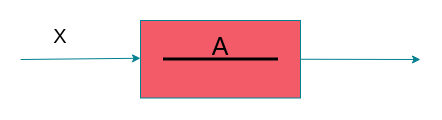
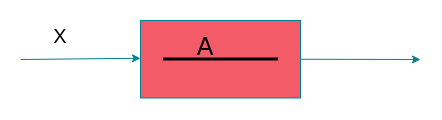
  <mxCell id="0" />
  <mxCell id="1" parent="0" />
  <mxCell id="2" value="" style="rounded=0;whiteSpace=wrap;html=1;fillColor=#F45B69;strokeColor=#028090;labelBackgroundColor=none;fontColor=#E4FDE1;" parent="1" vertex="1"><mxGeometry x="140" y="20" width="160" height="77.5" as="geometry" /></mxCell>
  <mxCell id="3" value="" style="endArrow=classic;html=1;rounded=0;entryX=0.145;entryY=0.145;entryDx=0;entryDy=0;entryPerimeter=0;labelBackgroundColor=none;strokeColor=#028090;fontColor=default;" parent="1" edge="1"><mxGeometry width="50" height="50" relative="1" as="geometry"><mxPoint x="20.14" y="59" as="sourcePoint" /><mxPoint x="139.997" y="57.75" as="targetPoint" /></mxGeometry></mxCell>
  <mxCell id="4" value="" style="endArrow=classic;html=1;rounded=0;exitX=1;exitY=0.5;exitDx=0;exitDy=0;labelBackgroundColor=none;strokeColor=#028090;fontColor=default;" parent="1" edge="1"><mxGeometry width="50" height="50" relative="1" as="geometry"><mxPoint x="300" y="58.75" as="sourcePoint" /><mxPoint x="420" y="59" as="targetPoint" /></mxGeometry></mxCell>
  <mxCell id="5" value="&lt;font style=&quot;font-size: 20px;&quot;&gt;X&lt;/font&gt;" style="text;html=1;align=center;verticalAlign=middle;whiteSpace=wrap;rounded=0;labelBackgroundColor=none;fillColor=none;fontColor=#000000;" parent="1" vertex="1"><mxGeometry x="30" y="20" width="60" height="30" as="geometry" /></mxCell>
- <mxCell id="6" value="&lt;font style=&quot;font-size: 25px;&quot;&gt;A&lt;/font&gt;" style="text;html=1;align=center;verticalAlign=middle;whiteSpace=wrap;rounded=0;" vertex="1" parent="1"><mxGeometry x="190" y="30" width="60" height="30" as="geometry" /></mxCell>
+ <mxCell id="6" value="&lt;font style=&quot;font-size: 25px;&quot;&gt;A&lt;/font&gt;" style="text;html=1;align=center;verticalAlign=middle;whiteSpace=wrap;rounded=0;" vertex="1" parent="1"><mxGeometry x="175" y="30" width="60" height="30" as="geometry" /></mxCell>
  <mxCell id="7" value="" style="endArrow=none;html=1;rounded=0;strokeWidth=3;" edge="1" parent="1"><mxGeometry width="50" height="50" relative="1" as="geometry"><mxPoint x="162.5" y="58.51" as="sourcePoint" /><mxPoint x="277.5" y="58.51" as="targetPoint" /></mxGeometry></mxCell>
